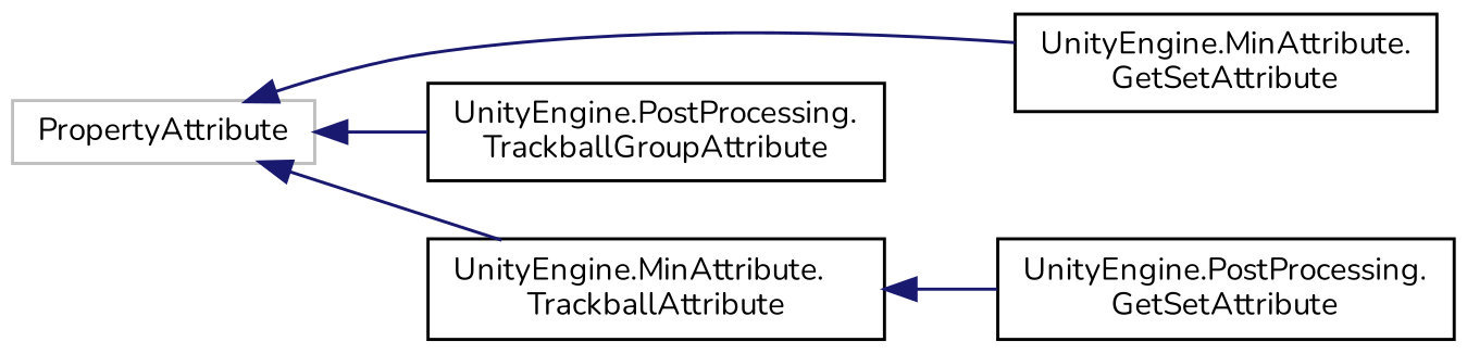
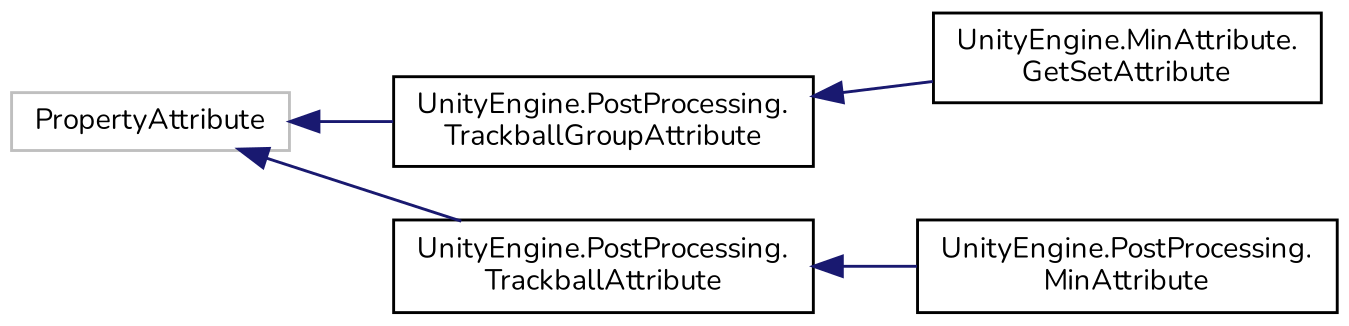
  digraph {
    fontname=Nunito
    rankdir=LR
    node [color=black fillcolor=white fontname=Nunito fontsize=10 shape=record style=filled]
    edge [color=midnightblue dir=back fontname=Nunito fontsize=10 labelfontname=Helvetica labelfontsize=10 style=solid]
    n1 [color=grey75 height=0.2 label=PropertyAttribute width=0.4]
    n2 [height=0.2 label="UnityEngine.MinAttribute.\lGetSetAttribute" width=0.4]
-   n3 [height=0.2 label="UnityEngine.MinAttribute.\lTrackballAttribute" width=0.4]
+   n3 [height=0.2 label="UnityEngine.PostProcessing.\lTrackballAttribute" width=0.4]
    n4 [height=0.2 label="UnityEngine.PostProcessing.\lTrackballGroupAttribute" width=0.4]
-   n5 [height=0.2 label="UnityEngine.PostProcessing.\lGetSetAttribute" width=0.4]
-   n1 -> n2
+   n5 [height=0.2 label="UnityEngine.PostProcessing.\lMinAttribute" width=0.4]
+   n4 -> n2
    n1 -> n3
    n1 -> n4
    n3 -> n5
  }
